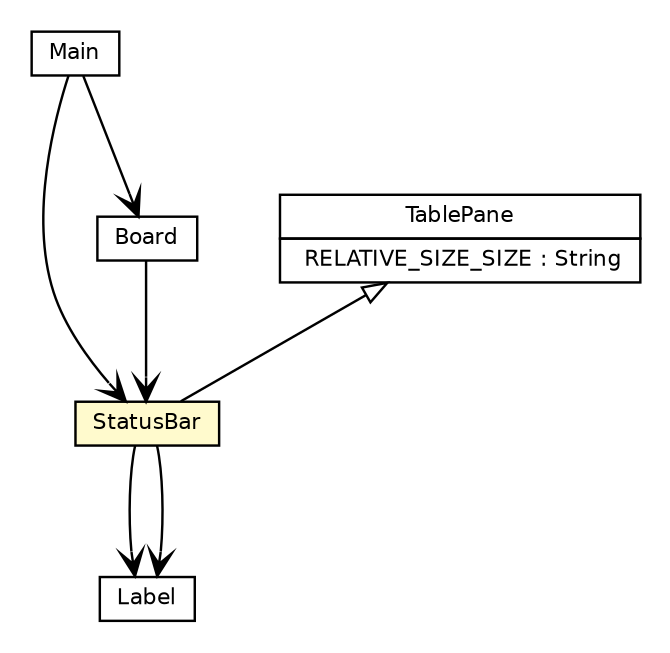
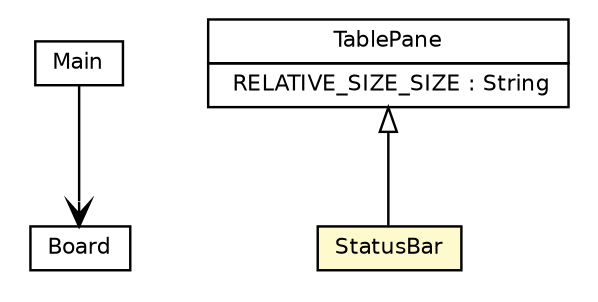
  digraph {
    node [fontcolor=black fontname=Helvetica fontsize=9.0 shape=plaintext]
    edge [arrowhead=open color=black fontcolor=black fontname=Helvetica fontsize=10.0 headport=p labelfontname=Helvetica labelfontsize=10 tailport=p]
    n1 [label=<<table border="0" cellborder="1" cellspacing="0" cellpadding="2" port="p" href="./Main.html"> 		<tr><td><table border="0" cellspacing="0" cellpadding="1"> 			<tr><td> Main </td></tr> 		</table></td></tr> 		</table>>]
    n2 [label=<<table border="0" cellborder="1" cellspacing="0" cellpadding="2" port="p" bgcolor="lemonChiffon" href="./StatusBar.html"> 		<tr><td><table border="0" cellspacing="0" cellpadding="1"> 			<tr><td> StatusBar </td></tr> 		</table></td></tr> 		</table>>]
    n3 [label=<<table border="0" cellborder="1" cellspacing="0" cellpadding="2" port="p" href="./Board.html"> 		<tr><td><table border="0" cellspacing="0" cellpadding="1"> 			<tr><td> Board </td></tr> 		</table></td></tr> 		</table>>]
-   n4 [label=<<table border="0" cellborder="1" cellspacing="0" cellpadding="2" port="p"> 		<tr><td><table border="0" cellspacing="0" cellpadding="1"> 			<tr><td> Label </td></tr> 		</table></td></tr> 		</table>>]
    n5 [label=<<table border="0" cellborder="1" cellspacing="0" cellpadding="2" port="p"> 		<tr><td><table border="0" cellspacing="0" cellpadding="1"> 			<tr><td> TablePane </td></tr> 		</table></td></tr> 		<tr><td><table border="0" cellspacing="0" cellpadding="1"> 			<tr><td align="left">  RELATIVE_SIZE_SIZE : String </td></tr> 		</table></td></tr> 		</table>>]
-   n1 -> n2
    n1 -> n3
-   n2 -> n4
-   n2 -> n4
-   n3 -> n2
    n5 -> n2 [arrowtail=empty dir=back fontsize=10 arrowhead="" color="" fontcolor=""]
  }
